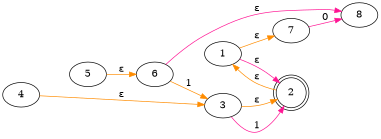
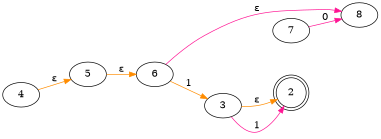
  digraph {
    rankdir=LR
    edge [color=darkorange]
-   n1 [label=1]
    n2 [label=2 shape=doublecircle]
    n3 [label=7]
    n4 [label=4]
    n5 [label=5]
    n6 [label=8]
    n7 [label=3]
    n8 [label=6]
-   n1 -> n2 [color=deeppink label="ε"]
-   n1 -> n3 [label="ε"]
-   n2 -> n1 [label="ε"]
    n3 -> n6 [color=deeppink label=0]
-   n4 -> n7 [label="ε"]
+   n4 -> n5 [label="ε"]
    n5 -> n8 [label="ε"]
    n7 -> n2 [color=deeppink label=1]
    n7 -> n2 [label="ε"]
    n8 -> n6 [color=deeppink label="ε"]
    n8 -> n7 [label=1]
  }
